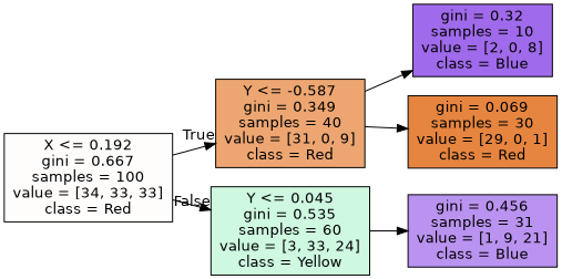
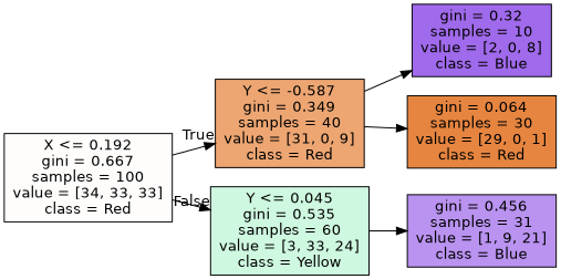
  digraph {
    rankdir=LR
    node [color=black fontname=helvetica shape=box style=filled]
    edge [fontname=helvetica]
    n1 [fillcolor="#fffdfc" label="X <= 0.192\ngini = 0.667\nsamples = 100\nvalue = [34, 33, 33]\nclass = Red"]
    n2 [fillcolor="#eda672" label="Y <= -0.587\ngini = 0.349\nsamples = 40\nvalue = [31, 0, 9]\nclass = Red"]
    n3 [fillcolor="#cef8e0" label="Y <= 0.045\ngini = 0.535\nsamples = 60\nvalue = [3, 33, 24]\nclass = Yellow"]
    n4 [fillcolor="#a06aec" label="gini = 0.32\nsamples = 10\nvalue = [2, 0, 8]\nclass = Blue"]
-   n5 [fillcolor="#e68540" label="gini = 0.069\nsamples = 30\nvalue = [29, 0, 1]\nclass = Red"]
+   n5 [fillcolor="#e68540" label="gini = 0.064\nsamples = 30\nvalue = [29, 0, 1]\nclass = Red"]
    n6 [fillcolor="#ba93f1" label="gini = 0.456\nsamples = 31\nvalue = [1, 9, 21]\nclass = Blue"]
    n1 -> n2 [headlabel=True labelangle=45 labeldistance=2.5]
    n1 -> n3 [headlabel=False labelangle=-45 labeldistance=2.5]
    n2 -> n4
    n2 -> n5
    n3 -> n6
  }
